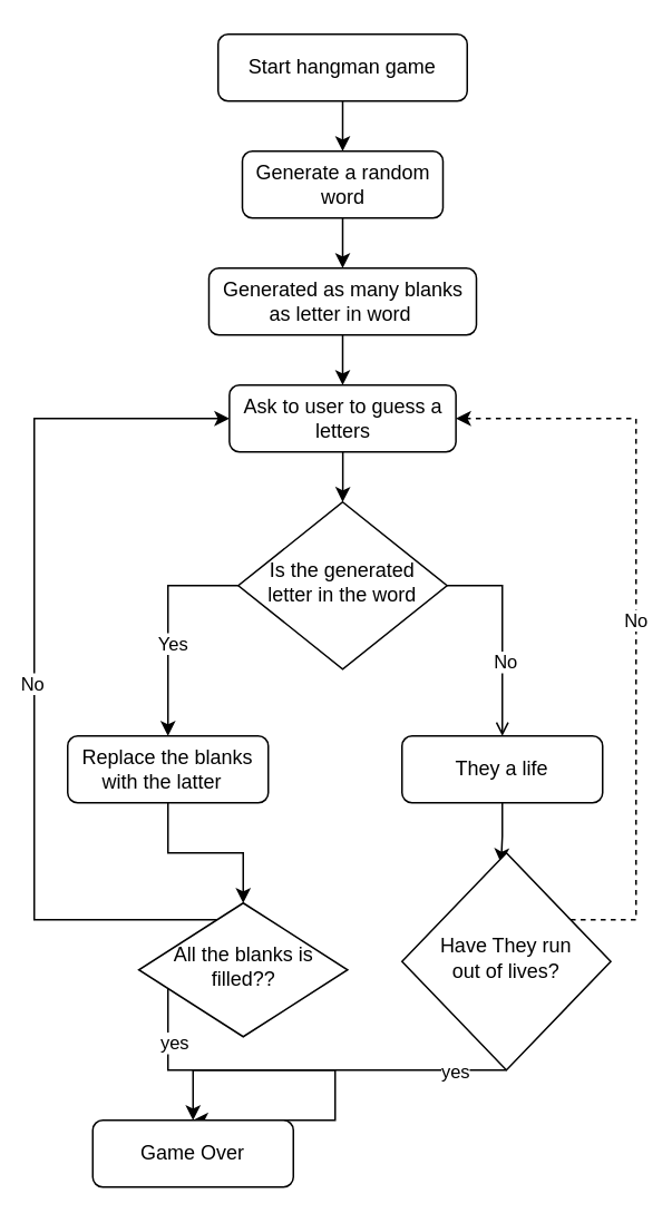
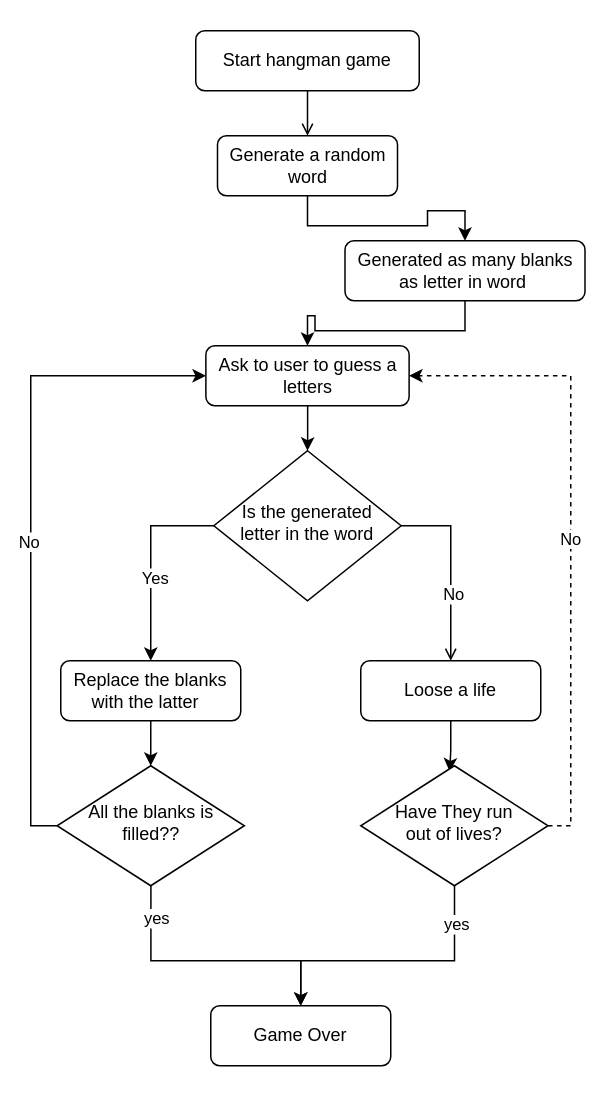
  <mxCell id="0" />
  <mxCell id="1" parent="0" />
- <mxCell id="2" style="edgeStyle=orthogonalEdgeStyle;rounded=0;orthogonalLoop=1;jettySize=auto;html=1;exitX=0.5;exitY=1;exitDx=0;exitDy=0;entryX=0.5;entryY=0;entryDx=0;entryDy=0;" edge="1" parent="1" source="3" target="5"><mxGeometry relative="1" as="geometry" /></mxCell>
+ <mxCell id="2" style="edgeStyle=orthogonalEdgeStyle;rounded=0;orthogonalLoop=1;jettySize=auto;html=1;exitX=0.5;exitY=1;exitDx=0;exitDy=0;entryX=0.5;entryY=0;entryDx=0;entryDy=0;endArrow=open;" edge="1" parent="1" source="3" target="5"><mxGeometry relative="1" as="geometry" /></mxCell>
  <mxCell id="3" value="Start hangman game" style="rounded=1;whiteSpace=wrap;html=1;fontSize=12;glass=0;strokeWidth=1;shadow=0;" parent="1" vertex="1"><mxGeometry x="130" y="20" width="149" height="40" as="geometry" /></mxCell>
  <mxCell id="4" style="edgeStyle=orthogonalEdgeStyle;rounded=0;orthogonalLoop=1;jettySize=auto;html=1;entryX=0.5;entryY=0;entryDx=0;entryDy=0;" edge="1" parent="1" source="5" target="14"><mxGeometry relative="1" as="geometry" /></mxCell>
  <mxCell id="5" value="Generate a random word" style="rounded=1;whiteSpace=wrap;html=1;fontSize=12;glass=0;strokeWidth=1;shadow=0;" parent="1" vertex="1"><mxGeometry x="144.5" y="90" width="120" height="40" as="geometry" /></mxCell>
  <mxCell id="6" style="edgeStyle=orthogonalEdgeStyle;rounded=0;orthogonalLoop=1;jettySize=auto;html=1;exitX=1;exitY=0.5;exitDx=0;exitDy=0;endArrow=open;" edge="1" parent="1" source="10" target="18"><mxGeometry relative="1" as="geometry" /></mxCell>
  <mxCell id="7" value="No" style="edgeLabel;html=1;align=center;verticalAlign=middle;resizable=0;points=[];" vertex="1" connectable="0" parent="6"><mxGeometry x="0.285" y="1" relative="1" as="geometry"><mxPoint as="offset" /></mxGeometry></mxCell>
  <mxCell id="8" style="edgeStyle=orthogonalEdgeStyle;rounded=0;orthogonalLoop=1;jettySize=auto;html=1;entryX=0.5;entryY=0;entryDx=0;entryDy=0;" edge="1" parent="1" source="10" target="12"><mxGeometry relative="1" as="geometry"><Array as="points"><mxPoint x="100" y="350" /></Array></mxGeometry></mxCell>
  <mxCell id="9" value="Yes" style="edgeLabel;html=1;align=center;verticalAlign=middle;resizable=0;points=[];" vertex="1" connectable="0" parent="8"><mxGeometry x="0.167" y="2" relative="1" as="geometry"><mxPoint as="offset" /></mxGeometry></mxCell>
  <mxCell id="10" value="Is the generated letter in the word" style="rhombus;whiteSpace=wrap;html=1;shadow=0;fontFamily=Helvetica;fontSize=12;align=center;strokeWidth=1;spacing=6;spacingTop=-4;" parent="1" vertex="1"><mxGeometry x="142.06" y="300" width="124.87" height="100" as="geometry" /></mxCell>
  <mxCell id="11" style="edgeStyle=orthogonalEdgeStyle;rounded=0;orthogonalLoop=1;jettySize=auto;html=1;entryX=0.5;entryY=0;entryDx=0;entryDy=0;" edge="1" parent="1" source="12" target="28"><mxGeometry relative="1" as="geometry" /></mxCell>
  <mxCell id="12" value="Replace the blanks with the latter&amp;nbsp;&amp;nbsp;" style="rounded=1;whiteSpace=wrap;html=1;fontSize=12;glass=0;strokeWidth=1;shadow=0;" parent="1" vertex="1"><mxGeometry x="40" y="440" width="120" height="40" as="geometry" /></mxCell>
  <mxCell id="13" style="edgeStyle=orthogonalEdgeStyle;rounded=0;orthogonalLoop=1;jettySize=auto;html=1;entryX=0.5;entryY=0;entryDx=0;entryDy=0;" edge="1" parent="1" source="14" target="16"><mxGeometry relative="1" as="geometry" /></mxCell>
- <mxCell id="14" value="Generated as many blanks as letter in word&amp;nbsp;" style="rounded=1;whiteSpace=wrap;html=1;fontSize=12;glass=0;strokeWidth=1;shadow=0;" parent="1" vertex="1"><mxGeometry x="124.5" y="160" width="160" height="40" as="geometry" /></mxCell>
+ <mxCell id="14" value="Generated as many blanks as letter in word&amp;nbsp;" style="rounded=1;whiteSpace=wrap;html=1;fontSize=12;glass=0;strokeWidth=1;shadow=0;" parent="1" vertex="1"><mxGeometry x="229.5" y="160" width="160" height="40" as="geometry" /></mxCell>
  <mxCell id="15" style="edgeStyle=orthogonalEdgeStyle;rounded=0;orthogonalLoop=1;jettySize=auto;html=1;entryX=0.5;entryY=0;entryDx=0;entryDy=0;" edge="1" parent="1" source="16" target="10"><mxGeometry relative="1" as="geometry"><mxPoint x="204" y="290" as="targetPoint" /><Array as="points" /></mxGeometry></mxCell>
  <mxCell id="16" value="Ask to user to guess a letters" style="rounded=1;whiteSpace=wrap;html=1;fontSize=12;glass=0;strokeWidth=1;shadow=0;" vertex="1" parent="1"><mxGeometry x="136.75" y="230" width="135.5" height="40" as="geometry" /></mxCell>
  <mxCell id="17" style="edgeStyle=orthogonalEdgeStyle;rounded=0;orthogonalLoop=1;jettySize=auto;html=1;entryX=0.475;entryY=0.048;entryDx=0;entryDy=0;entryPerimeter=0;" edge="1" parent="1" source="18" target="23"><mxGeometry relative="1" as="geometry"><Array as="points"><mxPoint x="300" y="500" /><mxPoint x="299" y="500" /></Array></mxGeometry></mxCell>
- <mxCell id="18" value="They a life" style="rounded=1;whiteSpace=wrap;html=1;fontSize=12;glass=0;strokeWidth=1;shadow=0;" vertex="1" parent="1"><mxGeometry x="240" y="440" width="120" height="40" as="geometry" /></mxCell>
+ <mxCell id="18" value="Loose a life" style="rounded=1;whiteSpace=wrap;html=1;fontSize=12;glass=0;strokeWidth=1;shadow=0;" vertex="1" parent="1"><mxGeometry x="240" y="440" width="120" height="40" as="geometry" /></mxCell>
  <mxCell id="19" style="edgeStyle=orthogonalEdgeStyle;rounded=0;orthogonalLoop=1;jettySize=auto;html=1;" edge="1" parent="1" source="23" target="29"><mxGeometry relative="1" as="geometry"><Array as="points"><mxPoint x="303" y="640" /><mxPoint x="200" y="640" /></Array></mxGeometry></mxCell>
  <mxCell id="20" value="yes" style="edgeLabel;html=1;align=center;verticalAlign=middle;resizable=0;points=[];" vertex="1" connectable="0" parent="19"><mxGeometry x="-0.71" relative="1" as="geometry"><mxPoint x="1" as="offset" /></mxGeometry></mxCell>
  <mxCell id="21" style="edgeStyle=orthogonalEdgeStyle;rounded=0;orthogonalLoop=1;jettySize=auto;html=1;entryX=1;entryY=0.5;entryDx=0;entryDy=0;dashed=1;" edge="1" parent="1" source="23" target="16"><mxGeometry relative="1" as="geometry"><Array as="points"><mxPoint x="380" y="550" /><mxPoint x="380" y="250" /></Array></mxGeometry></mxCell>
  <mxCell id="22" value="No" style="edgeLabel;html=1;align=center;verticalAlign=middle;resizable=0;points=[];" vertex="1" connectable="0" parent="21"><mxGeometry x="-0.02" y="1" relative="1" as="geometry"><mxPoint as="offset" /></mxGeometry></mxCell>
- <mxCell id="23" value="Have They run&lt;br&gt;out of lives?" style="rhombus;whiteSpace=wrap;html=1;shadow=0;fontFamily=Helvetica;fontSize=12;align=center;strokeWidth=1;spacing=6;spacingTop=-4;" vertex="1" parent="1"><mxGeometry x="240" y="510" width="124.87" height="130" as="geometry" /></mxCell>
+ <mxCell id="23" value="Have They run&lt;br&gt;out of lives?" style="rhombus;whiteSpace=wrap;html=1;shadow=0;fontFamily=Helvetica;fontSize=12;align=center;strokeWidth=1;spacing=6;spacingTop=-4;" vertex="1" parent="1"><mxGeometry x="240" y="510" width="124.87" height="80" as="geometry" /></mxCell>
  <mxCell id="24" style="edgeStyle=orthogonalEdgeStyle;rounded=0;orthogonalLoop=1;jettySize=auto;html=1;entryX=0.5;entryY=0;entryDx=0;entryDy=0;" edge="1" parent="1" source="28" target="29"><mxGeometry relative="1" as="geometry"><Array as="points"><mxPoint x="100" y="640" /><mxPoint x="200" y="640" /></Array></mxGeometry></mxCell>
  <mxCell id="25" value="yes" style="edgeLabel;html=1;align=center;verticalAlign=middle;resizable=0;points=[];" vertex="1" connectable="0" parent="24"><mxGeometry x="-0.761" y="3" relative="1" as="geometry"><mxPoint as="offset" /></mxGeometry></mxCell>
  <mxCell id="26" style="edgeStyle=orthogonalEdgeStyle;rounded=0;orthogonalLoop=1;jettySize=auto;html=1;entryX=0;entryY=0.5;entryDx=0;entryDy=0;" edge="1" parent="1" source="28" target="16"><mxGeometry relative="1" as="geometry"><Array as="points"><mxPoint x="20" y="550" /><mxPoint x="20" y="250" /></Array></mxGeometry></mxCell>
  <mxCell id="27" value="No" style="edgeLabel;html=1;align=center;verticalAlign=middle;resizable=0;points=[];" vertex="1" connectable="0" parent="26"><mxGeometry x="-0.045" y="2" relative="1" as="geometry"><mxPoint as="offset" /></mxGeometry></mxCell>
- <mxCell id="28" value="All the blanks is filled??" style="rhombus;whiteSpace=wrap;html=1;shadow=0;fontFamily=Helvetica;fontSize=12;align=center;strokeWidth=1;spacing=6;spacingTop=-4;verticalAlign=middle;" vertex="1" parent="1"><mxGeometry x="82.56" y="540" width="124.87" height="80" as="geometry" /></mxCell>
- <mxCell id="29" value="Game Over" style="rounded=1;whiteSpace=wrap;html=1;fontSize=12;glass=0;strokeWidth=1;shadow=0;" vertex="1" parent="1"><mxGeometry x="55" y="670" width="120" height="40" as="geometry" /></mxCell>
+ <mxCell id="28" value="All the blanks is filled??" style="rhombus;whiteSpace=wrap;html=1;shadow=0;fontFamily=Helvetica;fontSize=12;align=center;strokeWidth=1;spacing=6;spacingTop=-4;verticalAlign=middle;" vertex="1" parent="1"><mxGeometry x="37.56" y="510" width="124.87" height="80" as="geometry" /></mxCell>
+ <mxCell id="29" value="Game Over" style="rounded=1;whiteSpace=wrap;html=1;fontSize=12;glass=0;strokeWidth=1;shadow=0;" vertex="1" parent="1"><mxGeometry x="140" y="670" width="120" height="40" as="geometry" /></mxCell>
